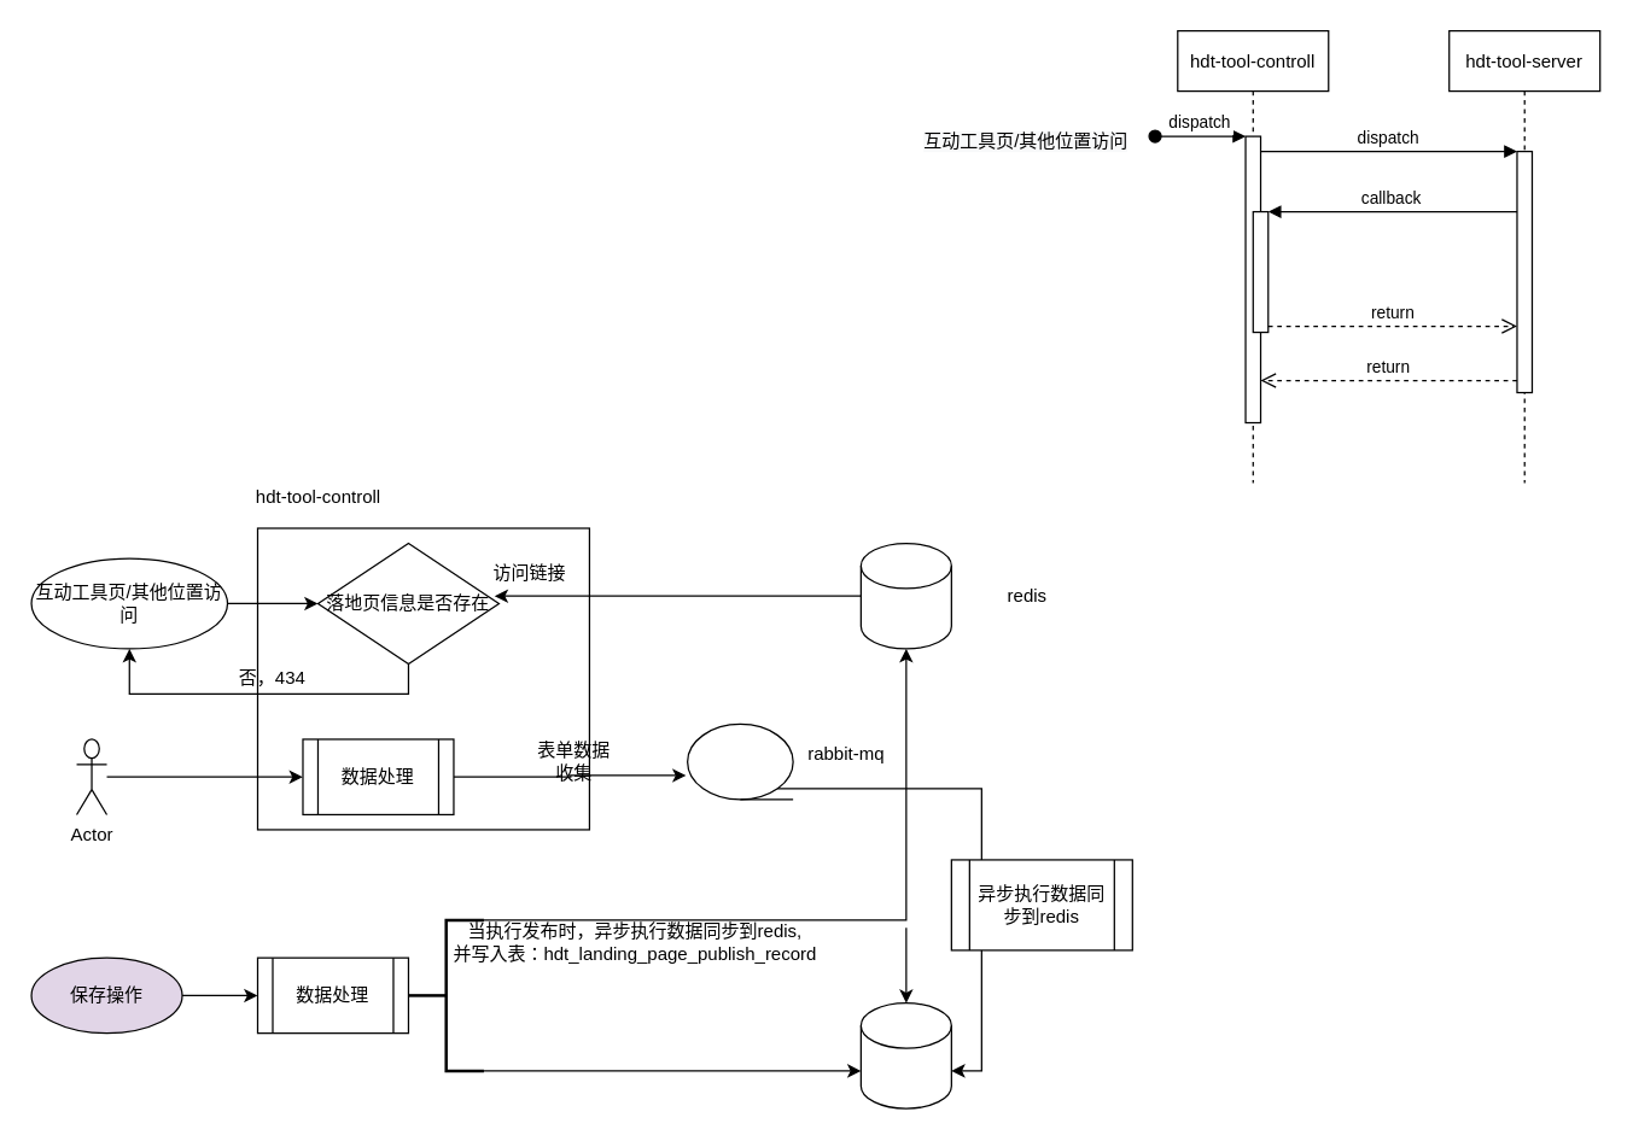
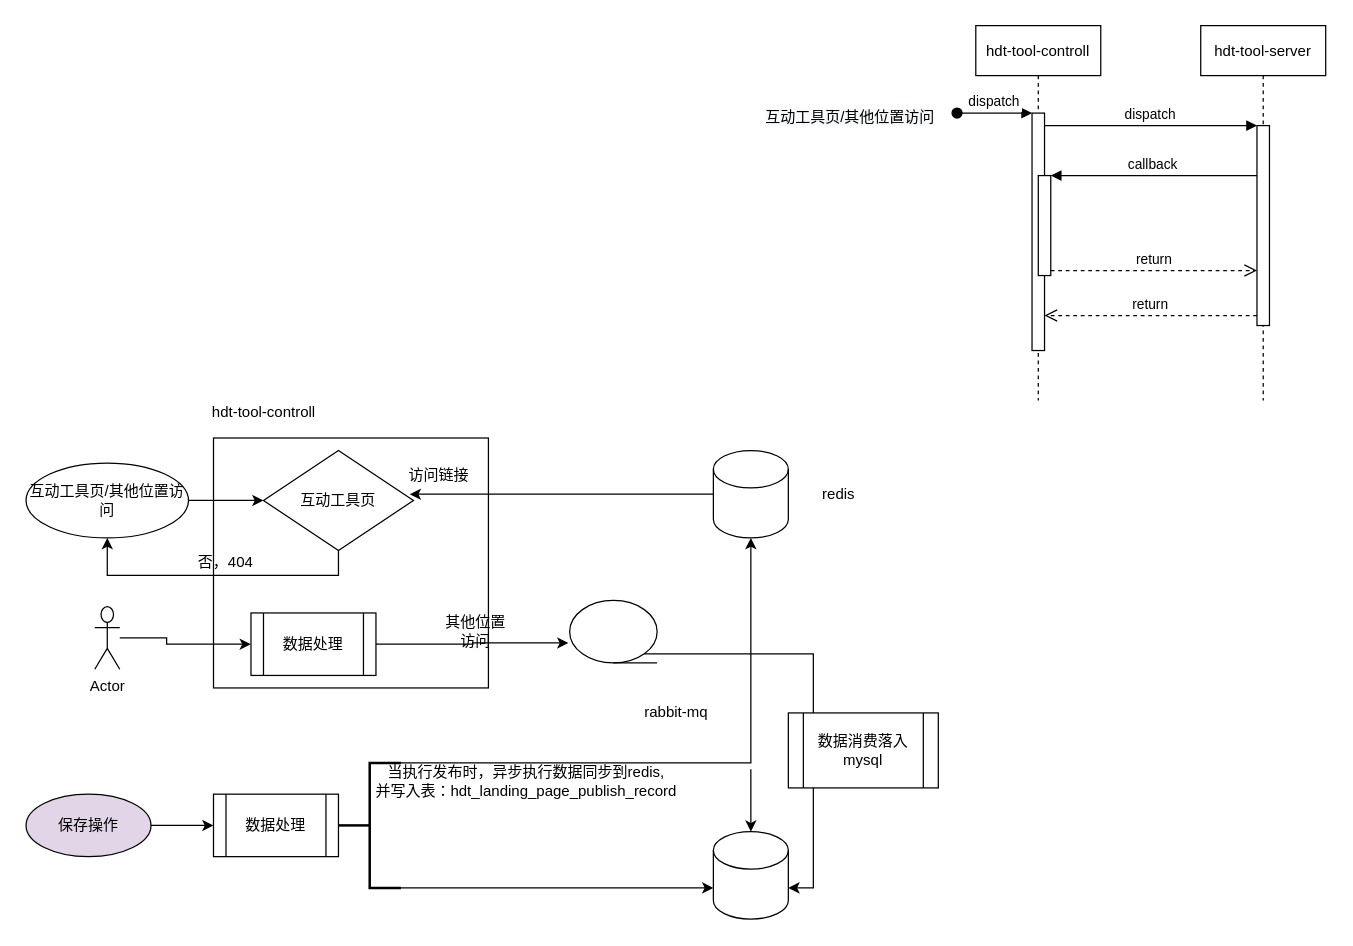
  <mxCell id="0" />
  <mxCell id="1" parent="0" />
  <mxCell id="2" value="" style="rounded=0;whiteSpace=wrap;html=1;" vertex="1" parent="1"><mxGeometry x="170" y="350" width="220" height="200" as="geometry" /></mxCell>
  <mxCell id="3" value="hdt-tool-controll" style="shape=umlLifeline;perimeter=lifelinePerimeter;container=1;collapsible=0;recursiveResize=0;rounded=0;shadow=0;strokeWidth=1;" parent="1" vertex="1"><mxGeometry x="780" y="20" width="100" height="300" as="geometry" /></mxCell>
  <mxCell id="4" value="" style="points=[];perimeter=orthogonalPerimeter;rounded=0;shadow=0;strokeWidth=1;" parent="3" vertex="1"><mxGeometry x="45" y="70" width="10" height="190" as="geometry" /></mxCell>
  <mxCell id="5" value="dispatch" style="verticalAlign=bottom;startArrow=oval;endArrow=block;startSize=8;shadow=0;strokeWidth=1;" parent="3" target="4" edge="1"><mxGeometry relative="1" as="geometry"><mxPoint x="-15" y="70" as="sourcePoint" /></mxGeometry></mxCell>
  <mxCell id="6" value="" style="points=[];perimeter=orthogonalPerimeter;rounded=0;shadow=0;strokeWidth=1;" parent="3" vertex="1"><mxGeometry x="50" y="120" width="10" height="80" as="geometry" /></mxCell>
  <mxCell id="7" value="hdt-tool-server" style="shape=umlLifeline;perimeter=lifelinePerimeter;container=1;collapsible=0;recursiveResize=0;rounded=0;shadow=0;strokeWidth=1;" parent="1" vertex="1"><mxGeometry x="960" y="20" width="100" height="300" as="geometry" /></mxCell>
  <mxCell id="8" value="" style="points=[];perimeter=orthogonalPerimeter;rounded=0;shadow=0;strokeWidth=1;" parent="7" vertex="1"><mxGeometry x="45" y="80" width="10" height="160" as="geometry" /></mxCell>
  <mxCell id="9" value="return" style="verticalAlign=bottom;endArrow=open;dashed=1;endSize=8;exitX=0;exitY=0.95;shadow=0;strokeWidth=1;" parent="1" source="8" target="4" edge="1"><mxGeometry relative="1" as="geometry"><mxPoint x="935" y="176" as="targetPoint" /></mxGeometry></mxCell>
  <mxCell id="10" value="dispatch" style="verticalAlign=bottom;endArrow=block;entryX=0;entryY=0;shadow=0;strokeWidth=1;" parent="1" source="4" target="8" edge="1"><mxGeometry relative="1" as="geometry"><mxPoint x="935" y="100" as="sourcePoint" /></mxGeometry></mxCell>
  <mxCell id="11" value="callback" style="verticalAlign=bottom;endArrow=block;entryX=1;entryY=0;shadow=0;strokeWidth=1;" parent="1" source="8" target="6" edge="1"><mxGeometry relative="1" as="geometry"><mxPoint x="900" y="140" as="sourcePoint" /></mxGeometry></mxCell>
  <mxCell id="12" value="return" style="verticalAlign=bottom;endArrow=open;dashed=1;endSize=8;exitX=1;exitY=0.95;shadow=0;strokeWidth=1;" parent="1" source="6" target="8" edge="1"><mxGeometry relative="1" as="geometry"><mxPoint x="900" y="197" as="targetPoint" /></mxGeometry></mxCell>
  <mxCell id="13" style="edgeStyle=orthogonalEdgeStyle;rounded=0;orthogonalLoop=1;jettySize=auto;html=1;" edge="1" parent="1" source="14"><mxGeometry relative="1" as="geometry"><mxPoint x="210" y="400" as="targetPoint" /></mxGeometry></mxCell>
  <mxCell id="14" value="&lt;span&gt;互动工具页/其他位置访问&lt;/span&gt;" style="ellipse;whiteSpace=wrap;html=1;" vertex="1" parent="1"><mxGeometry x="20" y="370" width="130" height="60" as="geometry" /></mxCell>
  <mxCell id="15" value="访问链接" style="text;html=1;align=center;verticalAlign=middle;resizable=0;points=[];autosize=1;" vertex="1" parent="1"><mxGeometry x="320" y="370" width="60" height="20" as="geometry" /></mxCell>
  <mxCell id="16" style="edgeStyle=orthogonalEdgeStyle;rounded=0;orthogonalLoop=1;jettySize=auto;html=1;entryX=0.117;entryY=1.25;entryDx=0;entryDy=0;entryPerimeter=0;" edge="1" parent="1" source="17" target="15"><mxGeometry relative="1" as="geometry"><Array as="points"><mxPoint x="450" y="395" /><mxPoint x="450" y="395" /></Array></mxGeometry></mxCell>
  <mxCell id="17" value="" style="shape=cylinder3;whiteSpace=wrap;html=1;boundedLbl=1;backgroundOutline=1;size=15;" vertex="1" parent="1"><mxGeometry x="570" y="360" width="60" height="70" as="geometry" /></mxCell>
- <mxCell id="18" value="redis" style="text;html=1;align=center;verticalAlign=middle;resizable=0;points=[];autosize=1;" vertex="1" parent="1"><mxGeometry x="660" y="385" width="40" height="20" as="geometry" /></mxCell>
+ <mxCell id="18" value="redis" style="text;html=1;align=center;verticalAlign=middle;resizable=0;points=[];autosize=1;" vertex="1" parent="1"><mxGeometry x="650" y="385" width="40" height="20" as="geometry" /></mxCell>
  <mxCell id="19" value="&lt;span style=&quot;color: rgb(0, 0, 0); font-family: helvetica; font-size: 12px; font-style: normal; font-weight: 400; letter-spacing: normal; text-align: center; text-indent: 0px; text-transform: none; word-spacing: 0px; background-color: rgb(248, 249, 250); display: inline; float: none;&quot;&gt;互动工具页/其他位置访问&lt;/span&gt;" style="text;whiteSpace=wrap;html=1;" vertex="1" parent="1"><mxGeometry x="610" y="80" width="160" height="30" as="geometry" /></mxCell>
  <mxCell id="20" value="hdt-tool-controll" style="text;html=1;align=center;verticalAlign=middle;resizable=0;points=[];autosize=1;" vertex="1" parent="1"><mxGeometry x="160" y="320" width="100" height="20" as="geometry" /></mxCell>
  <mxCell id="21" style="edgeStyle=orthogonalEdgeStyle;rounded=0;orthogonalLoop=1;jettySize=auto;html=1;exitX=0.5;exitY=1;exitDx=0;exitDy=0;entryX=0.5;entryY=1;entryDx=0;entryDy=0;" edge="1" parent="1" source="22" target="14"><mxGeometry relative="1" as="geometry" /></mxCell>
- <mxCell id="22" value="落地页信息是否存在" style="rhombus;whiteSpace=wrap;html=1;" vertex="1" parent="1"><mxGeometry x="210" y="360" width="120" height="80" as="geometry" /></mxCell>
- <mxCell id="23" value="否，434" style="text;html=1;strokeColor=none;fillColor=none;align=center;verticalAlign=middle;whiteSpace=wrap;rounded=0;" vertex="1" parent="1"><mxGeometry x="150" y="440" width="60" height="20" as="geometry" /></mxCell>
+ <mxCell id="22" value="互动工具页" style="rhombus;whiteSpace=wrap;html=1;" vertex="1" parent="1"><mxGeometry x="210" y="360" width="120" height="80" as="geometry" /></mxCell>
+ <mxCell id="23" value="否，404" style="text;html=1;strokeColor=none;fillColor=none;align=center;verticalAlign=middle;whiteSpace=wrap;rounded=0;" vertex="1" parent="1"><mxGeometry x="150" y="440" width="60" height="20" as="geometry" /></mxCell>
  <mxCell id="24" style="edgeStyle=orthogonalEdgeStyle;rounded=0;orthogonalLoop=1;jettySize=auto;html=1;" edge="1" parent="1" source="25"><mxGeometry relative="1" as="geometry"><mxPoint x="170" y="660" as="targetPoint" /></mxGeometry></mxCell>
  <mxCell id="25" value="保存操作" style="ellipse;whiteSpace=wrap;html=1;fillColor=#e1d5e7;" vertex="1" parent="1"><mxGeometry x="20" y="635" width="100" height="50" as="geometry" /></mxCell>
  <mxCell id="26" value="" style="shape=cylinder3;whiteSpace=wrap;html=1;boundedLbl=1;backgroundOutline=1;size=15;" vertex="1" parent="1"><mxGeometry x="570" y="665" width="60" height="70" as="geometry" /></mxCell>
  <mxCell id="27" value="数据处理" style="shape=process;whiteSpace=wrap;html=1;backgroundOutline=1;" vertex="1" parent="1"><mxGeometry x="170" y="635" width="100" height="50" as="geometry" /></mxCell>
  <mxCell id="28" style="edgeStyle=orthogonalEdgeStyle;rounded=0;orthogonalLoop=1;jettySize=auto;html=1;exitX=1;exitY=0;exitDx=0;exitDy=0;exitPerimeter=0;entryX=0.5;entryY=1;entryDx=0;entryDy=0;entryPerimeter=0;" edge="1" parent="1" source="30" target="17"><mxGeometry relative="1" as="geometry"><Array as="points"><mxPoint x="600" y="610" /></Array></mxGeometry></mxCell>
  <mxCell id="29" style="edgeStyle=orthogonalEdgeStyle;rounded=0;orthogonalLoop=1;jettySize=auto;html=1;exitX=1;exitY=1;exitDx=0;exitDy=0;exitPerimeter=0;entryX=0;entryY=0;entryDx=0;entryDy=45;entryPerimeter=0;" edge="1" parent="1" source="30" target="26"><mxGeometry relative="1" as="geometry"><Array as="points"><mxPoint x="540" y="710" /><mxPoint x="540" y="710" /></Array></mxGeometry></mxCell>
  <mxCell id="30" value="" style="strokeWidth=2;html=1;shape=mxgraph.flowchart.annotation_2;align=left;labelPosition=right;pointerEvents=1;" vertex="1" parent="1"><mxGeometry x="270" y="610" width="50" height="100" as="geometry" /></mxCell>
  <mxCell id="31" value="" style="endArrow=classic;html=1;entryX=0.5;entryY=0;entryDx=0;entryDy=0;entryPerimeter=0;" edge="1" parent="1" target="26"><mxGeometry width="50" height="50" relative="1" as="geometry"><mxPoint x="600" y="615" as="sourcePoint" /><mxPoint x="630" y="605" as="targetPoint" /></mxGeometry></mxCell>
  <mxCell id="32" value="当执行发布时，异步执行数据同步到redis,&lt;br&gt;并写入表：hdt_landing_page_publish_record" style="text;html=1;align=center;verticalAlign=middle;resizable=0;points=[];autosize=1;" vertex="1" parent="1"><mxGeometry x="290" y="610" width="260" height="30" as="geometry" /></mxCell>
  <mxCell id="33" style="edgeStyle=orthogonalEdgeStyle;rounded=0;orthogonalLoop=1;jettySize=auto;html=1;entryX=0.136;entryY=0.825;entryDx=0;entryDy=0;entryPerimeter=0;" edge="1" parent="1" source="34" target="2"><mxGeometry relative="1" as="geometry" /></mxCell>
- <mxCell id="34" value="Actor" style="shape=umlActor;verticalLabelPosition=bottom;verticalAlign=top;html=1;outlineConnect=0;" vertex="1" parent="1"><mxGeometry x="50" y="490" width="20" height="50" as="geometry" /></mxCell>
+ <mxCell id="34" value="Actor" style="shape=umlActor;verticalLabelPosition=bottom;verticalAlign=top;html=1;outlineConnect=0;" vertex="1" parent="1"><mxGeometry x="75" y="485" width="20" height="50" as="geometry" /></mxCell>
  <mxCell id="35" style="edgeStyle=orthogonalEdgeStyle;rounded=0;orthogonalLoop=1;jettySize=auto;html=1;exitX=1;exitY=0.5;exitDx=0;exitDy=0;entryX=-0.014;entryY=0.68;entryDx=0;entryDy=0;entryPerimeter=0;" edge="1" parent="1" source="36" target="38"><mxGeometry relative="1" as="geometry" /></mxCell>
  <mxCell id="36" value="数据处理" style="shape=process;whiteSpace=wrap;html=1;backgroundOutline=1;" vertex="1" parent="1"><mxGeometry x="200" y="490" width="100" height="50" as="geometry" /></mxCell>
  <mxCell id="37" style="edgeStyle=orthogonalEdgeStyle;rounded=0;orthogonalLoop=1;jettySize=auto;html=1;exitX=1;exitY=1;exitDx=0;exitDy=0;entryX=1;entryY=0;entryDx=0;entryDy=45;entryPerimeter=0;" edge="1" parent="1" source="38" target="26"><mxGeometry relative="1" as="geometry" /></mxCell>
  <mxCell id="38" value="" style="shape=tapeData;whiteSpace=wrap;html=1;perimeter=ellipsePerimeter;" vertex="1" parent="1"><mxGeometry x="455" y="480" width="70" height="50" as="geometry" /></mxCell>
- <mxCell id="39" value="rabbit-mq" style="text;html=1;align=center;verticalAlign=middle;resizable=0;points=[];autosize=1;" vertex="1" parent="1"><mxGeometry x="525" y="490" width="70" height="20" as="geometry" /></mxCell>
- <mxCell id="40" value="表单数据收集" style="text;html=1;strokeColor=none;fillColor=none;align=center;verticalAlign=middle;whiteSpace=wrap;rounded=0;" vertex="1" parent="1"><mxGeometry x="350" y="495" width="60" height="20" as="geometry" /></mxCell>
- <mxCell id="41" value="异步执行数据同步到redis" style="shape=process;whiteSpace=wrap;html=1;backgroundOutline=1;" vertex="1" parent="1"><mxGeometry x="630" y="570" width="120" height="60" as="geometry" /></mxCell>
+ <mxCell id="39" value="rabbit-mq" style="text;html=1;align=center;verticalAlign=middle;resizable=0;points=[];autosize=1;" vertex="1" parent="1"><mxGeometry x="505" y="560" width="70" height="20" as="geometry" /></mxCell>
+ <mxCell id="40" value="其他位置访问" style="text;html=1;strokeColor=none;fillColor=none;align=center;verticalAlign=middle;whiteSpace=wrap;rounded=0;" vertex="1" parent="1"><mxGeometry x="350" y="495" width="60" height="20" as="geometry" /></mxCell>
+ <mxCell id="41" value="数据消费落入mysql" style="shape=process;whiteSpace=wrap;html=1;backgroundOutline=1;" vertex="1" parent="1"><mxGeometry x="630" y="570" width="120" height="60" as="geometry" /></mxCell>
